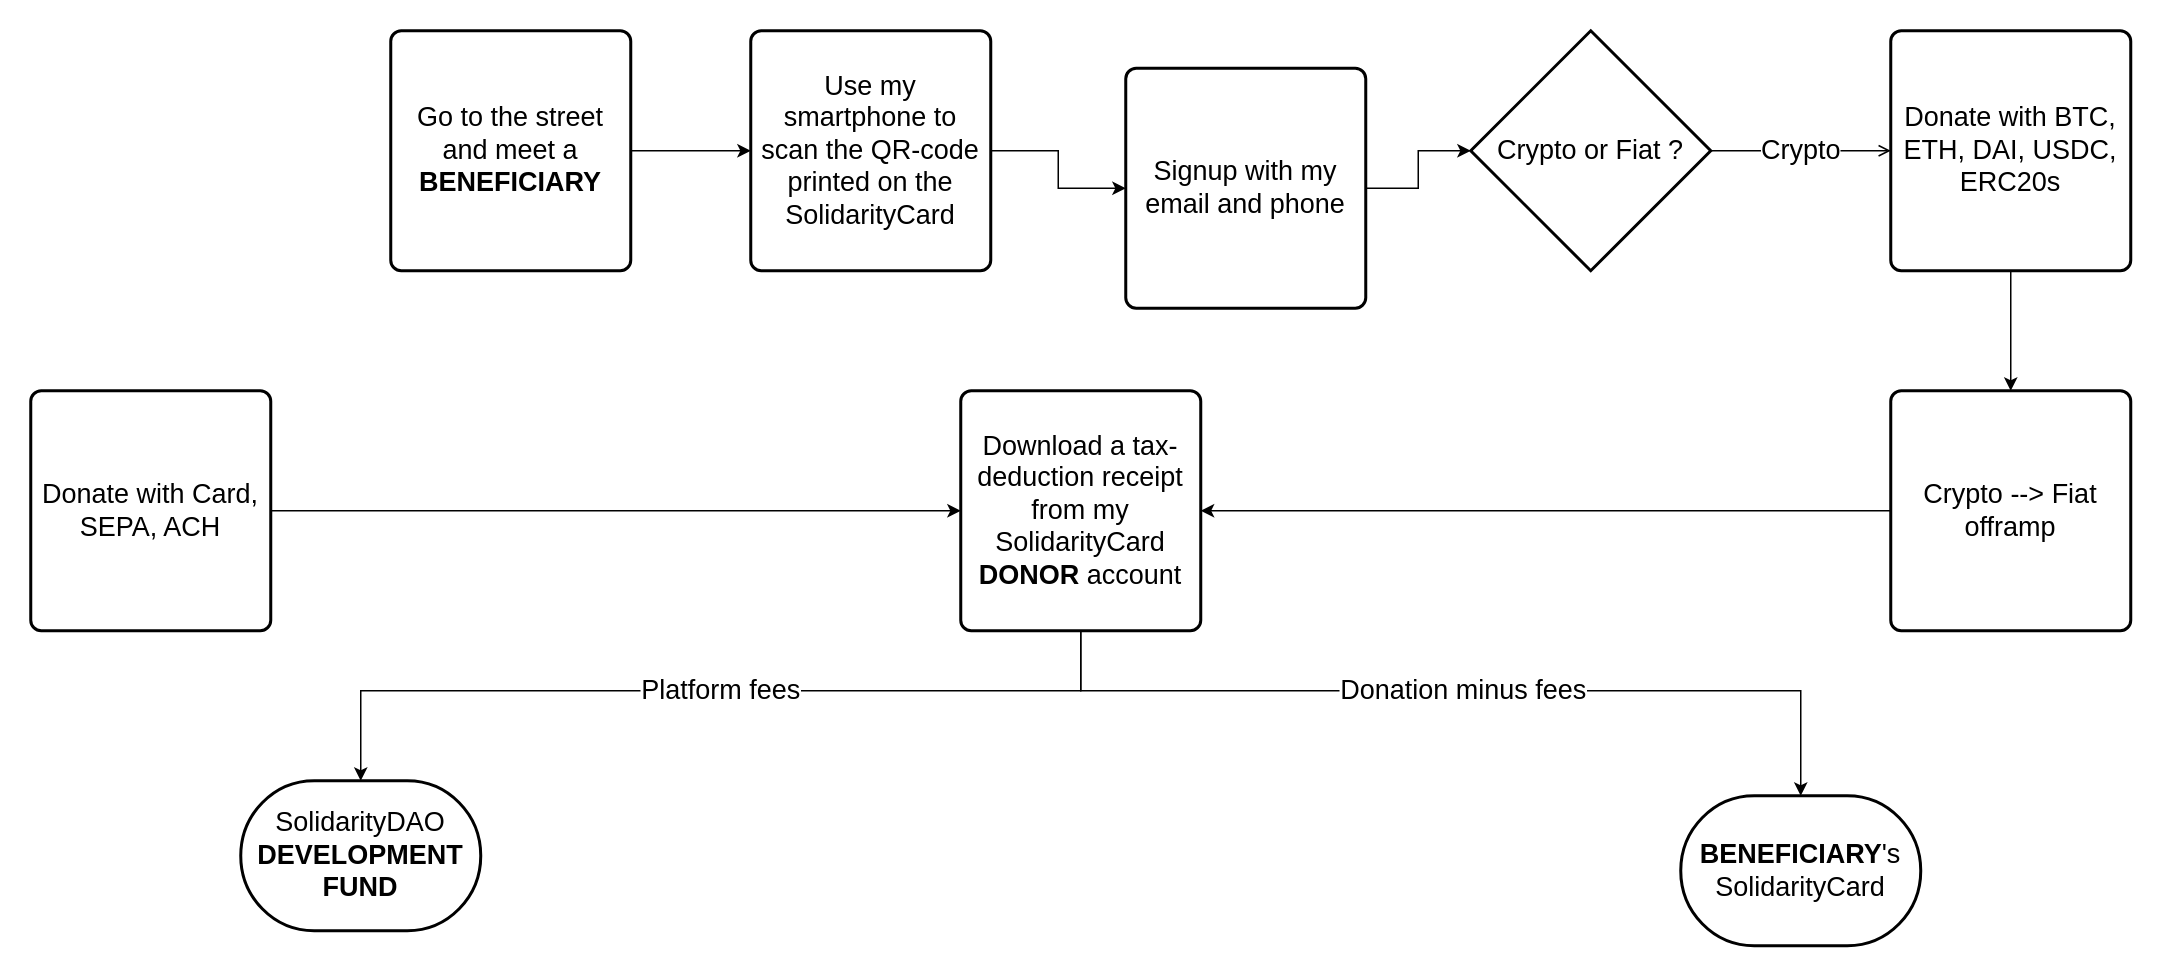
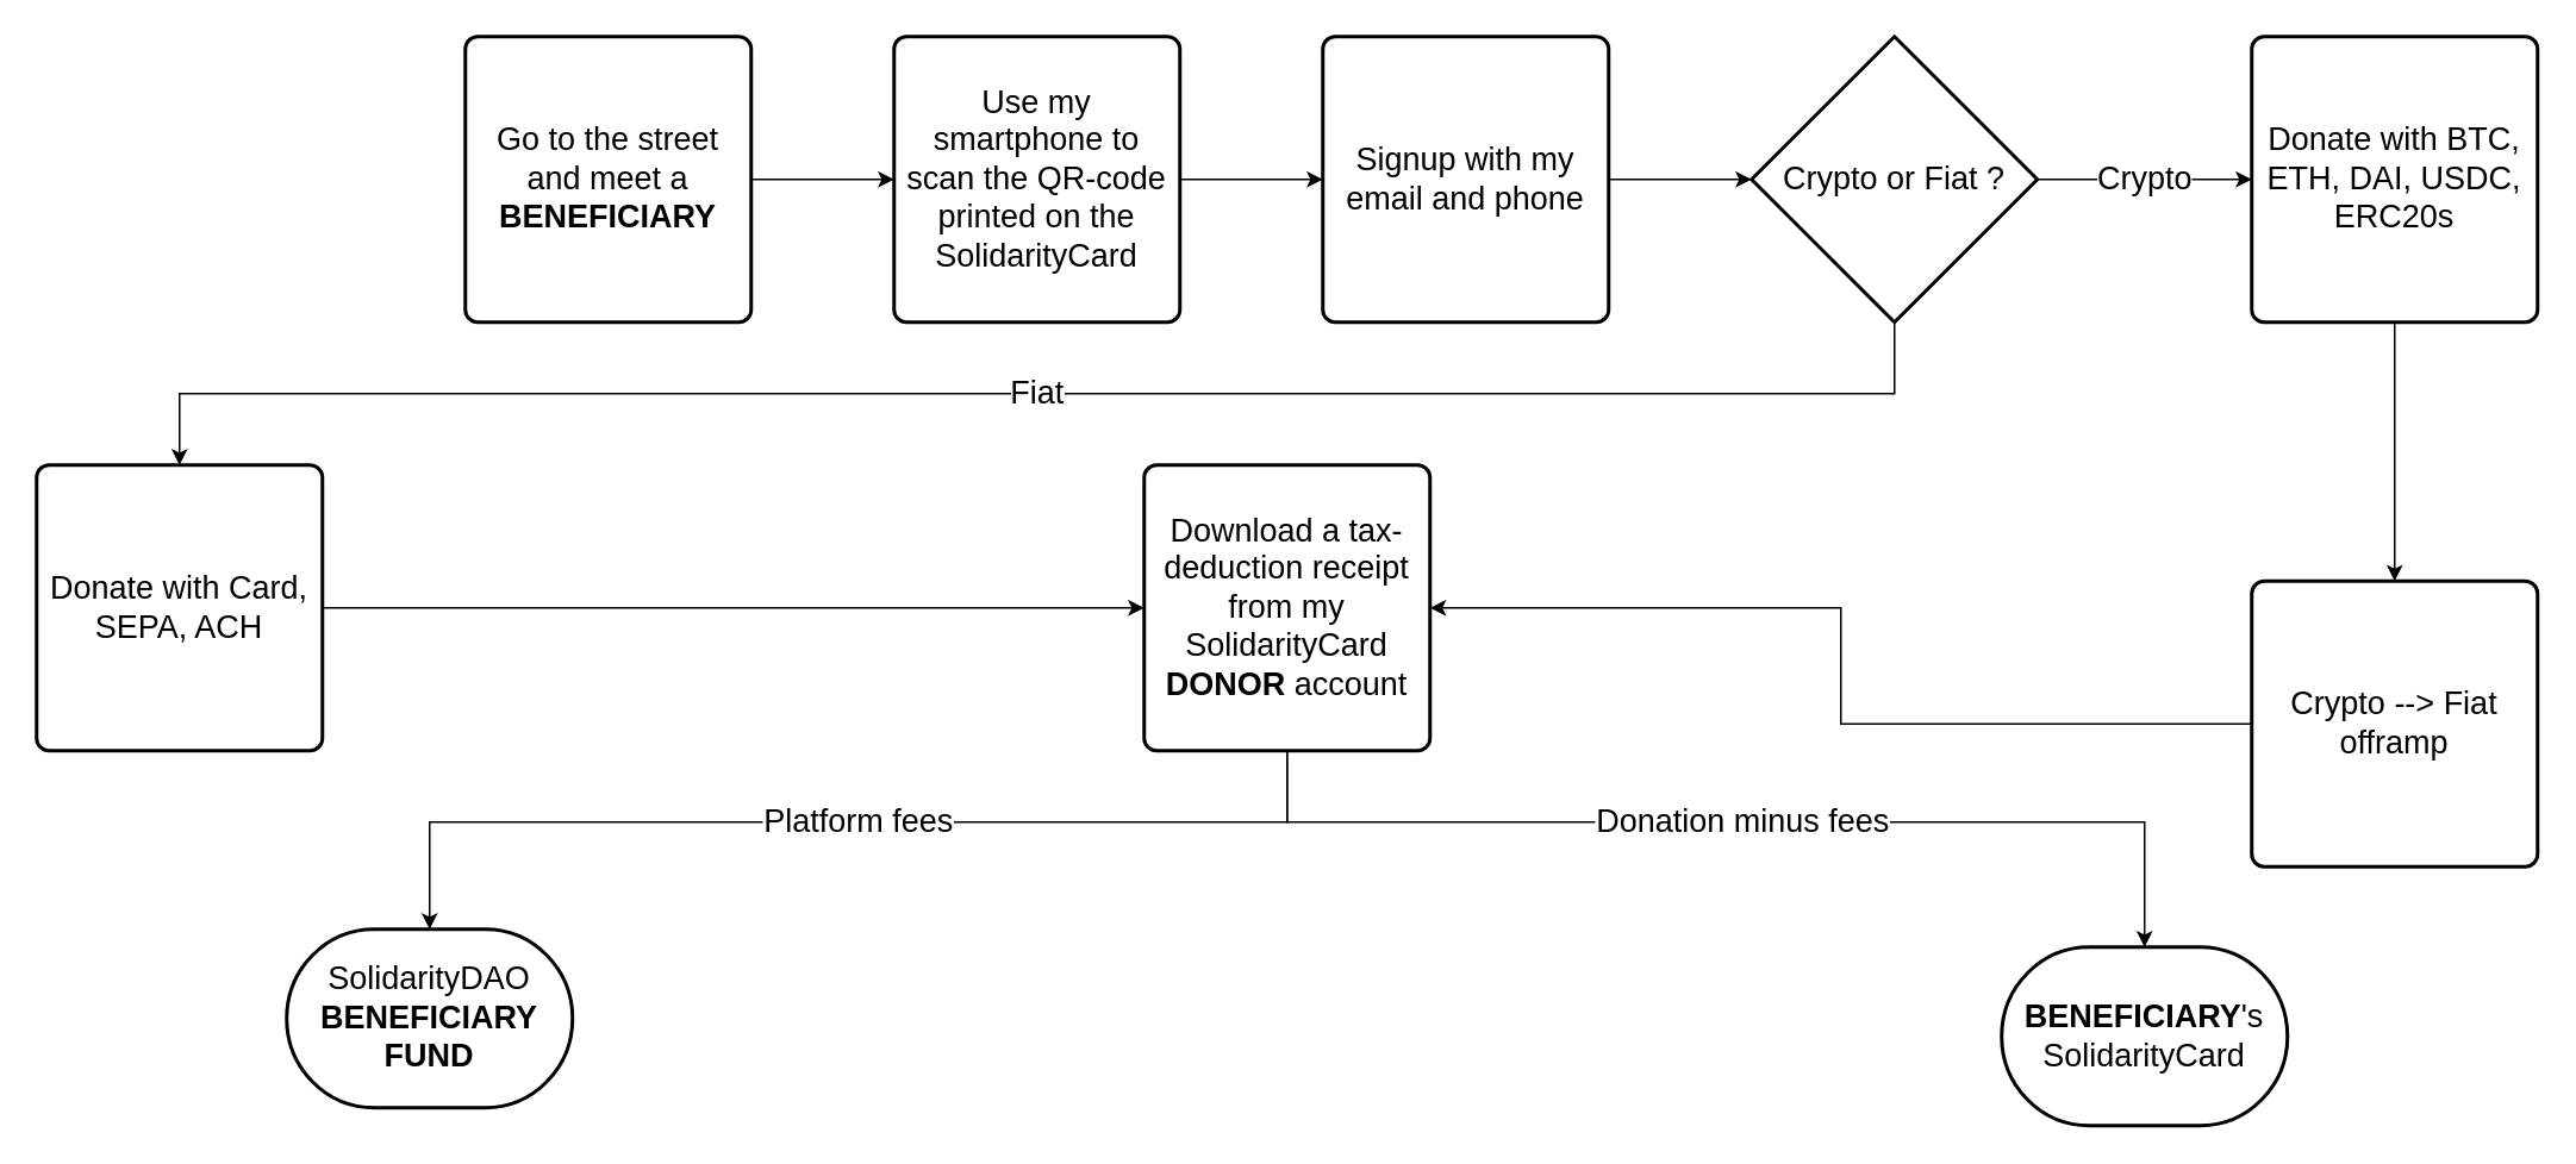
  <mxCell id="0" />
  <mxCell id="1" parent="0" />
  <mxCell id="2" style="edgeStyle=orthogonalEdgeStyle;rounded=0;orthogonalLoop=1;jettySize=auto;html=1;exitX=1;exitY=0.5;exitDx=0;exitDy=0;entryX=0;entryY=0.5;entryDx=0;entryDy=0;fontSize=18;" parent="1" source="3" target="5" edge="1"><mxGeometry relative="1" as="geometry" /></mxCell>
  <mxCell id="3" value="Go to the street and meet a &lt;b&gt;BENEFICIARY&lt;/b&gt;" style="rounded=1;whiteSpace=wrap;html=1;absoluteArcSize=1;arcSize=14;strokeWidth=2;shadow=0;fontFamily=Helvetica;fontSize=18;" parent="1" vertex="1"><mxGeometry x="260" y="20" width="160" height="160" as="geometry" /></mxCell>
  <mxCell id="4" value="" style="edgeStyle=orthogonalEdgeStyle;rounded=0;orthogonalLoop=1;jettySize=auto;html=1;fontSize=18;" parent="1" source="5" target="7" edge="1"><mxGeometry relative="1" as="geometry" /></mxCell>
  <mxCell id="5" value="&lt;p&gt;Use my smartphone to scan the QR-code printed on the SolidarityCard&lt;br&gt;&lt;/p&gt;" style="rounded=1;whiteSpace=wrap;html=1;absoluteArcSize=1;arcSize=14;strokeWidth=2;shadow=0;fontFamily=Helvetica;fontSize=18;" parent="1" vertex="1"><mxGeometry x="500" y="20" width="160" height="160" as="geometry" /></mxCell>
  <mxCell id="6" style="edgeStyle=orthogonalEdgeStyle;rounded=0;orthogonalLoop=1;jettySize=auto;html=1;exitX=1;exitY=0.5;exitDx=0;exitDy=0;entryX=0;entryY=0.5;entryDx=0;entryDy=0;entryPerimeter=0;fontSize=18;" parent="1" source="7" target="10" edge="1"><mxGeometry relative="1" as="geometry" /></mxCell>
- <mxCell id="7" value="Signup with my email and phone" style="rounded=1;whiteSpace=wrap;html=1;absoluteArcSize=1;arcSize=14;strokeWidth=2;shadow=0;fontFamily=Helvetica;fontSize=18;" parent="1" vertex="1"><mxGeometry x="750" y="45" width="160" height="160" as="geometry" /></mxCell>
- <mxCell id="8" value="Crypto" style="edgeStyle=orthogonalEdgeStyle;rounded=0;orthogonalLoop=1;jettySize=auto;html=1;exitX=1;exitY=0.5;exitDx=0;exitDy=0;exitPerimeter=0;entryX=0;entryY=0.5;entryDx=0;entryDy=0;fontSize=18;endArrow=open;" parent="1" source="10" target="12" edge="1"><mxGeometry relative="1" as="geometry" /></mxCell>
+ <mxCell id="7" value="Signup with my email and phone" style="rounded=1;whiteSpace=wrap;html=1;absoluteArcSize=1;arcSize=14;strokeWidth=2;shadow=0;fontFamily=Helvetica;fontSize=18;" parent="1" vertex="1"><mxGeometry x="740" y="20" width="160" height="160" as="geometry" /></mxCell>
+ <mxCell id="8" value="Crypto" style="edgeStyle=orthogonalEdgeStyle;rounded=0;orthogonalLoop=1;jettySize=auto;html=1;exitX=1;exitY=0.5;exitDx=0;exitDy=0;exitPerimeter=0;entryX=0;entryY=0.5;entryDx=0;entryDy=0;fontSize=18;" parent="1" source="10" target="12" edge="1"><mxGeometry relative="1" as="geometry" /></mxCell>
+ <mxCell id="9" value="Fiat" style="edgeStyle=orthogonalEdgeStyle;rounded=0;orthogonalLoop=1;jettySize=auto;html=1;exitX=0.5;exitY=1;exitDx=0;exitDy=0;exitPerimeter=0;entryX=0.5;entryY=0;entryDx=0;entryDy=0;fontSize=18;" parent="1" source="10" target="16" edge="1"><mxGeometry relative="1" as="geometry" /></mxCell>
  <mxCell id="10" value="Crypto or Fiat ?" style="strokeWidth=2;html=1;shape=mxgraph.flowchart.decision;whiteSpace=wrap;fontSize=18;" parent="1" vertex="1"><mxGeometry x="980" y="20" width="160" height="160" as="geometry" /></mxCell>
  <mxCell id="11" value="" style="edgeStyle=orthogonalEdgeStyle;rounded=0;orthogonalLoop=1;jettySize=auto;html=1;fontSize=18;" parent="1" source="12" target="14" edge="1"><mxGeometry relative="1" as="geometry" /></mxCell>
  <mxCell id="12" value="Donate with BTC, ETH, DAI, USDC, ERC20s" style="rounded=1;whiteSpace=wrap;html=1;absoluteArcSize=1;arcSize=14;strokeWidth=2;shadow=0;fontFamily=Helvetica;fontSize=18;" parent="1" vertex="1"><mxGeometry x="1260" y="20" width="160" height="160" as="geometry" /></mxCell>
  <mxCell id="13" style="edgeStyle=orthogonalEdgeStyle;rounded=0;orthogonalLoop=1;jettySize=auto;html=1;exitX=0;exitY=0.5;exitDx=0;exitDy=0;entryX=1;entryY=0.5;entryDx=0;entryDy=0;fontSize=18;" edge="1" parent="1" source="14" target="19"><mxGeometry relative="1" as="geometry" /></mxCell>
- <mxCell id="14" value="Crypto --&amp;gt; Fiat offramp" style="rounded=1;whiteSpace=wrap;html=1;absoluteArcSize=1;arcSize=14;strokeWidth=2;shadow=0;fontFamily=Helvetica;fontSize=18;" parent="1" vertex="1"><mxGeometry x="1260" y="260" width="160" height="160" as="geometry" /></mxCell>
+ <mxCell id="14" value="Crypto --&amp;gt; Fiat offramp" style="rounded=1;whiteSpace=wrap;html=1;absoluteArcSize=1;arcSize=14;strokeWidth=2;shadow=0;fontFamily=Helvetica;fontSize=18;" parent="1" vertex="1"><mxGeometry x="1260" y="325" width="160" height="160" as="geometry" /></mxCell>
  <mxCell id="15" style="edgeStyle=orthogonalEdgeStyle;rounded=0;orthogonalLoop=1;jettySize=auto;html=1;exitX=1;exitY=0.5;exitDx=0;exitDy=0;entryX=0;entryY=0.5;entryDx=0;entryDy=0;fontSize=18;" edge="1" parent="1" source="16" target="19"><mxGeometry relative="1" as="geometry" /></mxCell>
  <mxCell id="16" value="Donate with Card, SEPA, ACH" style="rounded=1;whiteSpace=wrap;html=1;absoluteArcSize=1;arcSize=14;strokeWidth=2;shadow=0;fontFamily=Helvetica;fontSize=18;" parent="1" vertex="1"><mxGeometry x="20" y="260" width="160" height="160" as="geometry" /></mxCell>
  <mxCell id="17" value="Donation minus fees" style="edgeStyle=orthogonalEdgeStyle;rounded=0;orthogonalLoop=1;jettySize=auto;html=1;exitX=0.5;exitY=1;exitDx=0;exitDy=0;entryX=0.5;entryY=0;entryDx=0;entryDy=0;entryPerimeter=0;fontSize=18;" edge="1" parent="1" source="19" target="20"><mxGeometry relative="1" as="geometry"><Array as="points"><mxPoint x="720" y="460" /><mxPoint x="1200" y="460" /></Array></mxGeometry></mxCell>
  <mxCell id="18" value="Platform fees" style="edgeStyle=orthogonalEdgeStyle;rounded=0;orthogonalLoop=1;jettySize=auto;html=1;exitX=0.5;exitY=1;exitDx=0;exitDy=0;entryX=0.5;entryY=0;entryDx=0;entryDy=0;entryPerimeter=0;fontSize=18;align=center;" edge="1" parent="1" source="19" target="21"><mxGeometry x="-0.035" relative="1" as="geometry"><Array as="points"><mxPoint x="720" y="460" /><mxPoint x="240" y="460" /></Array><mxPoint as="offset" /></mxGeometry></mxCell>
  <mxCell id="19" value="Download a tax-deduction receipt from my SolidarityCard &lt;b&gt;DONOR&lt;/b&gt; account" style="rounded=1;whiteSpace=wrap;html=1;absoluteArcSize=1;arcSize=14;strokeWidth=2;shadow=0;fontFamily=Helvetica;fontSize=18;" parent="1" vertex="1"><mxGeometry x="640" y="260" width="160" height="160" as="geometry" /></mxCell>
  <mxCell id="20" value="&lt;b&gt;BENEFICIARY&lt;/b&gt;'s SolidarityCard" style="strokeWidth=2;html=1;shape=mxgraph.flowchart.terminator;whiteSpace=wrap;fontSize=18;" vertex="1" parent="1"><mxGeometry x="1120" y="530" width="160" height="100" as="geometry" /></mxCell>
- <mxCell id="21" value="SolidarityDAO &lt;b&gt;DEVELOPMENT FUND&lt;/b&gt;" style="strokeWidth=2;html=1;shape=mxgraph.flowchart.terminator;whiteSpace=wrap;fontSize=18;" vertex="1" parent="1"><mxGeometry x="160" y="520" width="160" height="100" as="geometry" /></mxCell>
+ <mxCell id="21" value="SolidarityDAO &lt;b&gt;BENEFICIARY FUND&lt;/b&gt;" style="strokeWidth=2;html=1;shape=mxgraph.flowchart.terminator;whiteSpace=wrap;fontSize=18;" vertex="1" parent="1"><mxGeometry x="160" y="520" width="160" height="100" as="geometry" /></mxCell>
